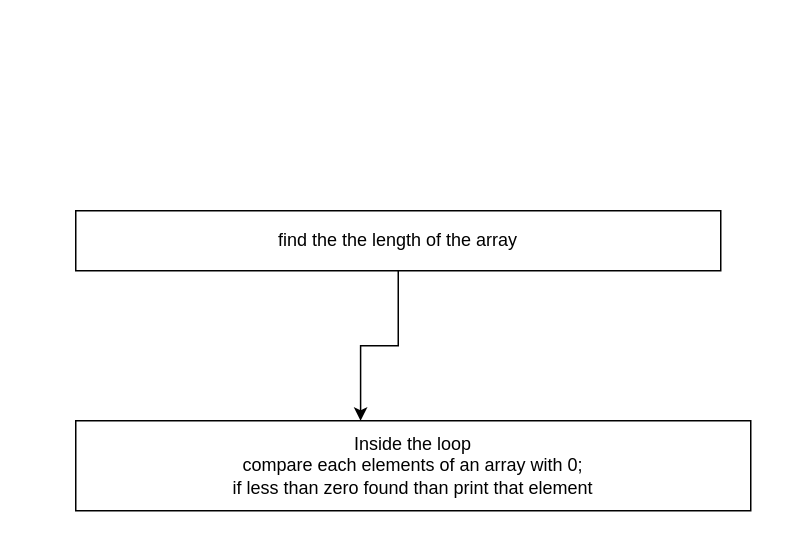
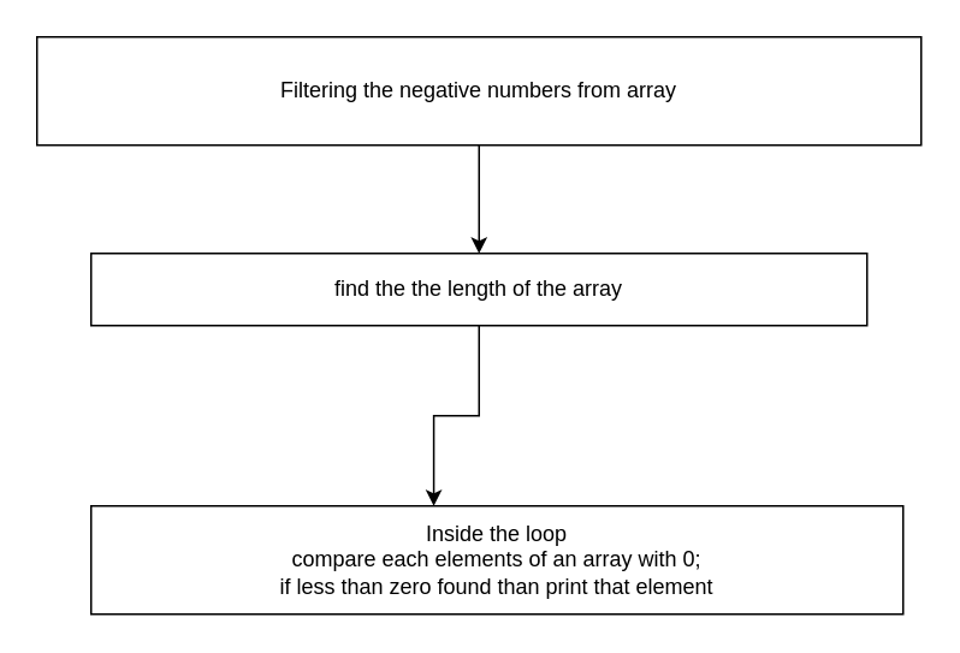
  <mxCell id="0" />
  <mxCell id="1" parent="0" />
+ <mxCell id="2" style="edgeStyle=orthogonalEdgeStyle;rounded=0;orthogonalLoop=1;jettySize=auto;html=1;exitX=0.5;exitY=1;exitDx=0;exitDy=0;" edge="1" parent="1" source="3" target="5"><mxGeometry relative="1" as="geometry" /></mxCell>
+ <mxCell id="3" value="Filtering the negative numbers from array" style="rounded=0;whiteSpace=wrap;html=1;" vertex="1" parent="1"><mxGeometry x="20" y="20" width="490" height="60" as="geometry" /></mxCell>
  <mxCell id="4" style="edgeStyle=orthogonalEdgeStyle;rounded=0;orthogonalLoop=1;jettySize=auto;html=1;exitX=0.5;exitY=1;exitDx=0;exitDy=0;entryX=0.422;entryY=0;entryDx=0;entryDy=0;entryPerimeter=0;" edge="1" parent="1" source="5" target="6"><mxGeometry relative="1" as="geometry" /></mxCell>
  <mxCell id="5" value="find the the length of the array" style="rounded=0;whiteSpace=wrap;html=1;" vertex="1" parent="1"><mxGeometry x="50" y="140" width="430" height="40" as="geometry" /></mxCell>
  <mxCell id="6" value="Inside the loop&lt;br&gt;compare each elements of an array with 0;&lt;br&gt;if less than zero found than print that element" style="rounded=0;whiteSpace=wrap;html=1;" vertex="1" parent="1"><mxGeometry x="50" y="280" width="450" height="60" as="geometry" /></mxCell>
